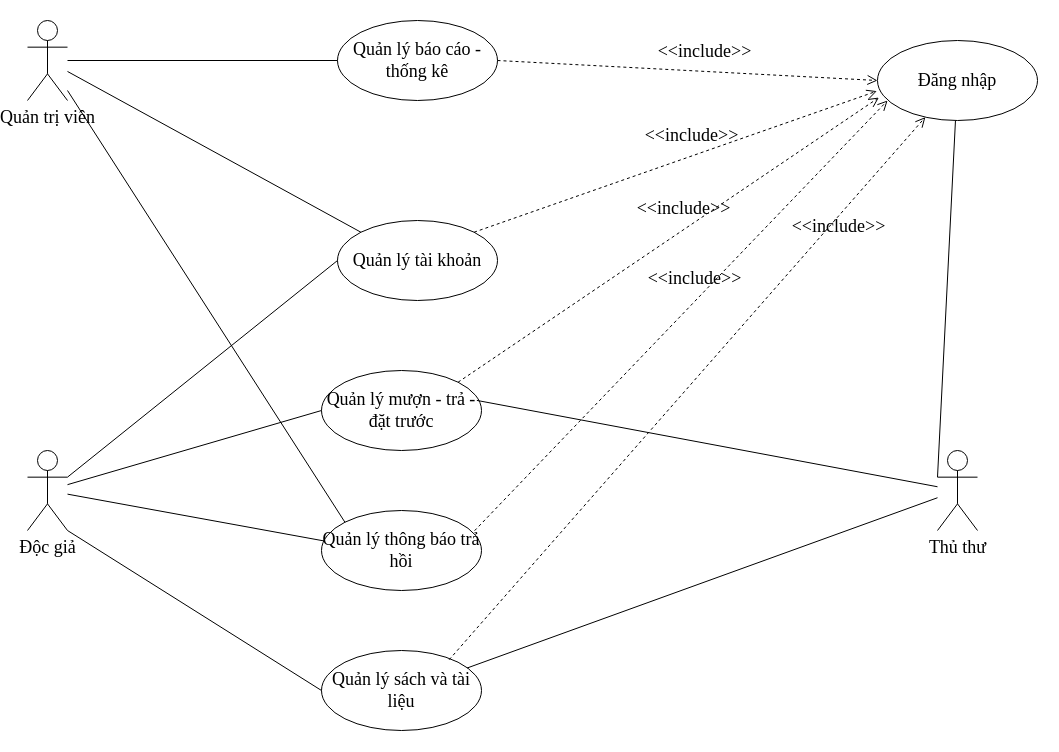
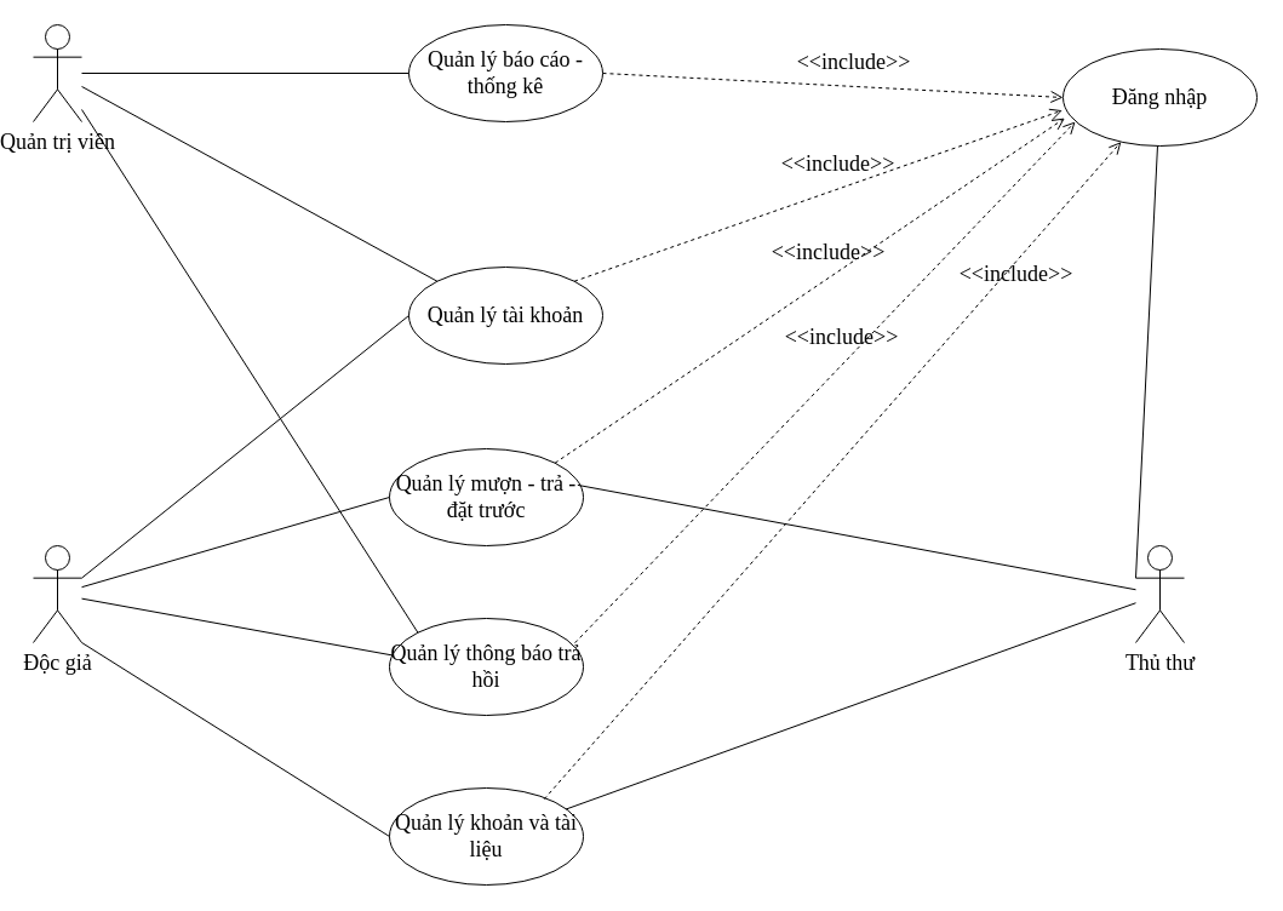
  <mxCell id="0" />
  <mxCell id="1" parent="0" />
  <mxCell id="2" value="&lt;font style=&quot;font-size: 18px;&quot; face=&quot;Times New Roman&quot;&gt;Độc giả&lt;/font&gt;" style="shape=umlActor;verticalLabelPosition=bottom;verticalAlign=top;html=1;outlineConnect=0;" vertex="1" parent="1"><mxGeometry x="20" y="450" width="40" height="80" as="geometry" /></mxCell>
  <mxCell id="3" value="&lt;font face=&quot;Times New Roman&quot;&gt;&lt;span style=&quot;font-size: 18px;&quot;&gt;Thủ thư&lt;/span&gt;&lt;/font&gt;" style="shape=umlActor;verticalLabelPosition=bottom;verticalAlign=top;html=1;outlineConnect=0;" vertex="1" parent="1"><mxGeometry x="930" y="450" width="40" height="80" as="geometry" /></mxCell>
  <mxCell id="4" value="&lt;font face=&quot;Times New Roman&quot;&gt;&lt;span style=&quot;font-size: 18px;&quot;&gt;Quản trị viên&lt;/span&gt;&lt;/font&gt;" style="shape=umlActor;verticalLabelPosition=bottom;verticalAlign=top;html=1;outlineConnect=0;" vertex="1" parent="1"><mxGeometry x="20" y="20" width="40" height="80" as="geometry" /></mxCell>
  <mxCell id="5" value="&lt;font style=&quot;font-size: 18px;&quot; face=&quot;Times New Roman&quot;&gt;Quản lý tài khoản&lt;/font&gt;" style="ellipse;whiteSpace=wrap;html=1;" vertex="1" parent="1"><mxGeometry x="330" y="220" width="160" height="80" as="geometry" /></mxCell>
  <mxCell id="6" value="&lt;font face=&quot;Times New Roman&quot;&gt;&lt;span style=&quot;font-size: 18px;&quot;&gt;Quản lý mượn - trả - đặt trước&lt;/span&gt;&lt;/font&gt;" style="ellipse;whiteSpace=wrap;html=1;" vertex="1" parent="1"><mxGeometry x="314" y="370" width="160" height="80" as="geometry" /></mxCell>
- <mxCell id="7" value="&lt;font style=&quot;font-size: 18px;&quot; face=&quot;Times New Roman&quot;&gt;Quản lý sách và tài liệu&lt;/font&gt;" style="ellipse;whiteSpace=wrap;html=1;" vertex="1" parent="1"><mxGeometry x="314" y="650" width="160" height="80" as="geometry" /></mxCell>
+ <mxCell id="7" value="&lt;font style=&quot;font-size: 18px;&quot; face=&quot;Times New Roman&quot;&gt;Quản lý khoản và tài liệu&lt;/font&gt;" style="ellipse;whiteSpace=wrap;html=1;" vertex="1" parent="1"><mxGeometry x="314" y="650" width="160" height="80" as="geometry" /></mxCell>
  <mxCell id="8" value="&lt;font face=&quot;Times New Roman&quot;&gt;&lt;span style=&quot;font-size: 18px;&quot;&gt;Quản lý báo cáo - thống kê&lt;/span&gt;&lt;/font&gt;&lt;span style=&quot;color: rgba(0, 0, 0, 0); font-family: monospace; font-size: 0px; text-align: start; text-wrap-mode: nowrap;&quot;&gt;%3CmxGraphModel%3E%3Croot%3E%3CmxCell%20id%3D%220%22%2F%3E%3CmxCell%20id%3D%221%22%20parent%3D%220%22%2F%3E%3CmxCell%20id%3D%222%22%20value%3D%22%26lt%3Bfont%20style%3D%26quot%3Bfont-size%3A%2018px%3B%26quot%3B%20face%3D%26quot%3BTimes%20New%20Roman%26quot%3B%26gt%3BQu%E1%BA%A3n%20l%C3%BD%20t%C3%A0i%20kho%E1%BA%A3n%26lt%3B%2Ffont%26gt%3B%22%20style%3D%22ellipse%3BwhiteSpace%3Dwrap%3Bhtml%3D1%3B%22%20vertex%3D%221%22%20parent%3D%221%22%3E%3CmxGeometry%20x%3D%22360%22%20y%3D%22170%22%20width%3D%22160%22%20height%3D%2280%22%20as%3D%22geometry%22%2F%3E%3C%2FmxCell%3E%3C%2Froot%3E%3C%2FmxGraphModel%3E&lt;/span&gt;" style="ellipse;whiteSpace=wrap;html=1;" vertex="1" parent="1"><mxGeometry x="330" y="20" width="160" height="80" as="geometry" /></mxCell>
  <mxCell id="9" value="&lt;font face=&quot;Times New Roman&quot;&gt;&lt;span style=&quot;font-size: 18px;&quot;&gt;Quản lý thông báo trả hồi&lt;/span&gt;&lt;/font&gt;" style="ellipse;whiteSpace=wrap;html=1;" vertex="1" parent="1"><mxGeometry x="314" y="510" width="160" height="80" as="geometry" /></mxCell>
  <mxCell id="10" value="" style="endArrow=none;html=1;rounded=0;exitX=1;exitY=0.333;exitDx=0;exitDy=0;exitPerimeter=0;entryX=0;entryY=0.5;entryDx=0;entryDy=0;" edge="1" parent="1" source="2" target="5"><mxGeometry width="50" height="50" relative="1" as="geometry"><mxPoint x="460" y="530" as="sourcePoint" /><mxPoint x="510" y="480" as="targetPoint" /></mxGeometry></mxCell>
  <mxCell id="11" value="" style="endArrow=none;html=1;rounded=0;entryX=0;entryY=0.5;entryDx=0;entryDy=0;" edge="1" parent="1" source="2" target="6"><mxGeometry width="50" height="50" relative="1" as="geometry"><mxPoint x="460" y="530" as="sourcePoint" /><mxPoint x="510" y="480" as="targetPoint" /></mxGeometry></mxCell>
  <mxCell id="12" value="" style="endArrow=none;html=1;rounded=0;entryX=0.971;entryY=0.374;entryDx=0;entryDy=0;entryPerimeter=0;" edge="1" parent="1" source="3" target="6"><mxGeometry width="50" height="50" relative="1" as="geometry"><mxPoint x="460" y="530" as="sourcePoint" /><mxPoint x="310" y="420" as="targetPoint" /></mxGeometry></mxCell>
  <mxCell id="13" value="" style="endArrow=none;html=1;rounded=0;exitX=0;exitY=0.333;exitDx=0;exitDy=0;exitPerimeter=0;" edge="1" parent="1" source="3" target="21"><mxGeometry width="50" height="50" relative="1" as="geometry"><mxPoint x="460" y="530" as="sourcePoint" /><mxPoint x="510" y="480" as="targetPoint" /></mxGeometry></mxCell>
  <mxCell id="14" value="" style="endArrow=none;html=1;rounded=0;exitX=0.91;exitY=0.219;exitDx=0;exitDy=0;exitPerimeter=0;" edge="1" parent="1" source="7" target="3"><mxGeometry width="50" height="50" relative="1" as="geometry"><mxPoint x="460" y="530" as="sourcePoint" /><mxPoint x="830" y="280" as="targetPoint" /></mxGeometry></mxCell>
  <mxCell id="15" value="" style="endArrow=none;html=1;rounded=0;entryX=0.017;entryY=0.381;entryDx=0;entryDy=0;entryPerimeter=0;" edge="1" parent="1" source="2" target="9"><mxGeometry width="50" height="50" relative="1" as="geometry"><mxPoint x="460" y="530" as="sourcePoint" /><mxPoint x="510" y="480" as="targetPoint" /></mxGeometry></mxCell>
  <mxCell id="16" value="" style="endArrow=none;html=1;rounded=0;exitX=1;exitY=1;exitDx=0;exitDy=0;exitPerimeter=0;entryX=0;entryY=0.5;entryDx=0;entryDy=0;" edge="1" parent="1" source="2" target="7"><mxGeometry width="50" height="50" relative="1" as="geometry"><mxPoint x="460" y="530" as="sourcePoint" /><mxPoint x="510" y="480" as="targetPoint" /></mxGeometry></mxCell>
  <mxCell id="17" value="" style="endArrow=none;html=1;rounded=0;entryX=0;entryY=0.5;entryDx=0;entryDy=0;" edge="1" parent="1" source="4" target="8"><mxGeometry width="50" height="50" relative="1" as="geometry"><mxPoint x="460" y="320" as="sourcePoint" /><mxPoint x="510" y="270" as="targetPoint" /></mxGeometry></mxCell>
  <mxCell id="18" value="" style="endArrow=none;html=1;rounded=0;entryX=0;entryY=0;entryDx=0;entryDy=0;" edge="1" parent="1" source="4" target="5"><mxGeometry width="50" height="50" relative="1" as="geometry"><mxPoint x="460" y="320" as="sourcePoint" /><mxPoint x="510" y="270" as="targetPoint" /></mxGeometry></mxCell>
  <mxCell id="19" value="&lt;font style=&quot;font-size: 18px;&quot; face=&quot;Times New Roman&quot;&gt;&amp;lt;&amp;lt;include&amp;gt;&amp;gt;&lt;/font&gt;" style="endArrow=open;startArrow=none;endFill=0;startFill=0;endSize=8;html=1;verticalAlign=bottom;dashed=1;labelBackgroundColor=none;rounded=0;exitX=1;exitY=0.5;exitDx=0;exitDy=0;entryX=0;entryY=0.5;entryDx=0;entryDy=0;" edge="1" parent="1" source="8" target="21"><mxGeometry x="0.087" y="6" width="160" relative="1" as="geometry"><mxPoint x="410" as="sourcePoint" y="170" /><mxPoint x="830" y="90" as="targetPoint" /><mxPoint as="offset" /></mxGeometry></mxCell>
  <mxCell id="20" value="&lt;font style=&quot;font-size: 18px;&quot; face=&quot;Times New Roman&quot;&gt;&amp;lt;&amp;lt;include&amp;gt;&amp;gt;&lt;/font&gt;" style="endArrow=open;startArrow=none;endFill=0;startFill=0;endSize=8;html=1;verticalAlign=bottom;dashed=1;labelBackgroundColor=none;rounded=0;exitX=1;exitY=0;exitDx=0;exitDy=0;entryX=-0.004;entryY=0.633;entryDx=0;entryDy=0;entryPerimeter=0;" edge="1" parent="1" source="5" target="21"><mxGeometry x="0.087" y="6" width="160" relative="1" as="geometry"><mxPoint x="530" y="290" as="sourcePoint" /><mxPoint x="850" y="120" as="targetPoint" /><mxPoint as="offset" /></mxGeometry></mxCell>
  <mxCell id="21" value="&lt;font face=&quot;Times New Roman&quot;&gt;&lt;span style=&quot;font-size: 18px;&quot;&gt;Đăng nhập&lt;/span&gt;&lt;/font&gt;" style="ellipse;whiteSpace=wrap;html=1;" vertex="1" parent="1"><mxGeometry x="870" y="40" width="160" height="80" as="geometry" /></mxCell>
  <mxCell id="22" value="&lt;font style=&quot;font-size: 18px;&quot; face=&quot;Times New Roman&quot;&gt;&amp;lt;&amp;lt;include&amp;gt;&amp;gt;&lt;/font&gt;" style="endArrow=open;startArrow=none;endFill=0;startFill=0;endSize=8;html=1;verticalAlign=bottom;dashed=1;labelBackgroundColor=none;rounded=0;exitX=1;exitY=0;exitDx=0;exitDy=0;entryX=0.009;entryY=0.713;entryDx=0;entryDy=0;entryPerimeter=0;" edge="1" parent="1" source="6" target="21"><mxGeometry x="0.087" y="6" width="160" relative="1" as="geometry"><mxPoint x="730" y="410" as="sourcePoint" /><mxPoint x="1110" y="430" as="targetPoint" /><mxPoint as="offset" /></mxGeometry></mxCell>
  <mxCell id="23" value="&lt;font style=&quot;font-size: 18px;&quot; face=&quot;Times New Roman&quot;&gt;&amp;lt;&amp;lt;include&amp;gt;&amp;gt;&lt;/font&gt;" style="endArrow=open;startArrow=none;endFill=0;startFill=0;endSize=8;html=1;verticalAlign=bottom;dashed=1;labelBackgroundColor=none;rounded=0;exitX=0.957;exitY=0.252;exitDx=0;exitDy=0;entryX=0.063;entryY=0.75;entryDx=0;entryDy=0;exitPerimeter=0;entryPerimeter=0;" edge="1" parent="1" source="9" target="21"><mxGeometry x="0.087" y="6" width="160" relative="1" as="geometry"><mxPoint x="590" y="510" as="sourcePoint" /><mxPoint x="970" y="530" as="targetPoint" /><mxPoint as="offset" /></mxGeometry></mxCell>
  <mxCell id="24" value="&lt;font style=&quot;font-size: 18px;&quot; face=&quot;Times New Roman&quot;&gt;&amp;lt;&amp;lt;include&amp;gt;&amp;gt;&lt;/font&gt;" style="endArrow=open;startArrow=none;endFill=0;startFill=0;endSize=8;html=1;verticalAlign=bottom;dashed=1;labelBackgroundColor=none;rounded=0;exitX=0.798;exitY=0.115;exitDx=0;exitDy=0;exitPerimeter=0;" edge="1" parent="1" source="7" target="21"><mxGeometry x="0.583" y="-15" width="160" relative="1" as="geometry"><mxPoint x="1190" y="440" as="sourcePoint" /><mxPoint x="1570" y="460" as="targetPoint" /><mxPoint x="1" as="offset" /></mxGeometry></mxCell>
  <mxCell id="25" value="" style="endArrow=none;html=1;rounded=0;exitX=1;exitY=0.875;exitDx=0;exitDy=0;exitPerimeter=0;entryX=0;entryY=0;entryDx=0;entryDy=0;" edge="1" parent="1" source="4" target="9"><mxGeometry width="50" height="50" relative="1" as="geometry"><mxPoint x="530" y="460" as="sourcePoint" /><mxPoint x="580" y="410" as="targetPoint" /></mxGeometry></mxCell>
